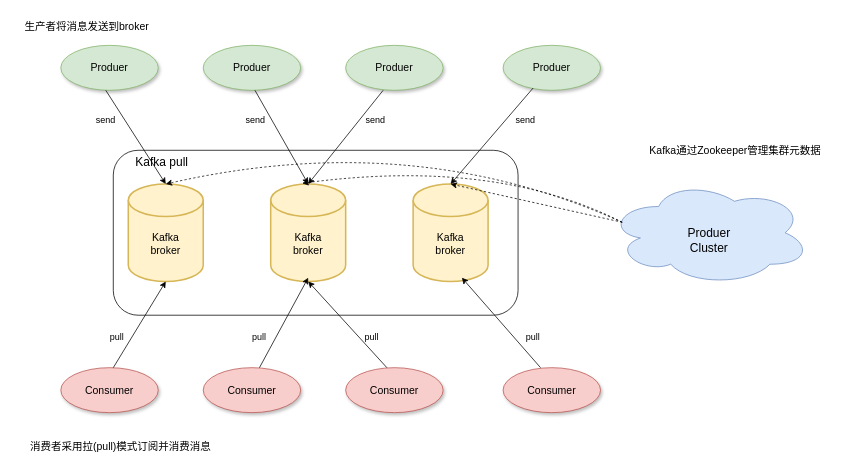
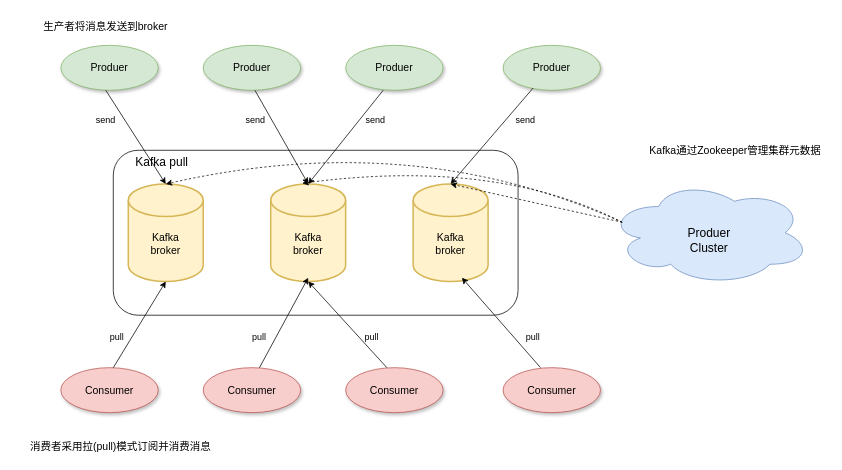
  <mxCell id="0" />
  <mxCell id="1" parent="0" />
  <mxCell id="2" value="" style="rounded=1;whiteSpace=wrap;html=1;" parent="1" vertex="1"><mxGeometry x="150" y="200" width="540" height="220" as="geometry" /></mxCell>
  <mxCell id="3" value="" style="strokeWidth=2;html=1;shape=mxgraph.flowchart.database;whiteSpace=wrap;fillColor=#fff2cc;strokeColor=#d6b656;shadow=0;" parent="1" vertex="1"><mxGeometry x="170" y="245" width="100" height="130" as="geometry" /></mxCell>
  <mxCell id="4" value="&lt;font style=&quot;font-size: 16px&quot;&gt;Kafka pull&lt;/font&gt;" style="text;html=1;strokeColor=none;fillColor=none;align=center;verticalAlign=middle;whiteSpace=wrap;rounded=0;" parent="1" vertex="1"><mxGeometry x="160" y="200" width="110" height="30" as="geometry" /></mxCell>
  <mxCell id="5" value="&lt;font style=&quot;font-size: 14px&quot;&gt;Kafka&lt;br&gt;broker&lt;/font&gt;" style="text;html=1;strokeColor=none;fillColor=none;align=center;verticalAlign=middle;whiteSpace=wrap;rounded=0;" parent="1" vertex="1"><mxGeometry x="190" y="300" width="60" height="50" as="geometry" /></mxCell>
  <mxCell id="6" value="" style="strokeWidth=2;html=1;shape=mxgraph.flowchart.database;whiteSpace=wrap;fillColor=#fff2cc;strokeColor=#d6b656;" parent="1" vertex="1"><mxGeometry x="550" y="245" width="100" height="130" as="geometry" /></mxCell>
  <mxCell id="7" value="&lt;font style=&quot;font-size: 14px&quot;&gt;Kafka&lt;br&gt;broker&lt;/font&gt;" style="text;html=1;strokeColor=none;fillColor=none;align=center;verticalAlign=middle;whiteSpace=wrap;rounded=0;" parent="1" vertex="1"><mxGeometry x="570" y="300" width="60" height="50" as="geometry" /></mxCell>
  <mxCell id="8" value="" style="strokeWidth=2;html=1;shape=mxgraph.flowchart.database;whiteSpace=wrap;fillColor=#fff2cc;strokeColor=#d6b656;" parent="1" vertex="1"><mxGeometry x="360" y="245" width="100" height="130" as="geometry" /></mxCell>
  <mxCell id="9" value="&lt;font style=&quot;font-size: 14px&quot;&gt;Kafka&lt;br&gt;broker&lt;/font&gt;" style="text;html=1;strokeColor=none;fillColor=none;align=center;verticalAlign=middle;whiteSpace=wrap;rounded=0;" parent="1" vertex="1"><mxGeometry x="380" y="300" width="60" height="50" as="geometry" /></mxCell>
  <mxCell id="10" value="" style="ellipse;whiteSpace=wrap;html=1;fillColor=#d5e8d4;strokeColor=#82b366;shadow=1;" parent="1" vertex="1"><mxGeometry x="80" y="60" width="130" height="60" as="geometry" /></mxCell>
  <mxCell id="11" value="&lt;font style=&quot;font-size: 14px&quot;&gt;Produer&lt;/font&gt;" style="text;html=1;strokeColor=none;fillColor=none;align=center;verticalAlign=middle;whiteSpace=wrap;rounded=0;" parent="1" vertex="1"><mxGeometry x="110" y="80" width="70" height="20" as="geometry" /></mxCell>
  <mxCell id="12" value="" style="ellipse;whiteSpace=wrap;html=1;fillColor=#d5e8d4;strokeColor=#82b366;shadow=1;" parent="1" vertex="1"><mxGeometry x="270" y="60" width="130" height="60" as="geometry" /></mxCell>
  <mxCell id="13" value="&lt;font style=&quot;font-size: 14px&quot;&gt;Produer&lt;/font&gt;" style="text;html=1;strokeColor=none;fillColor=none;align=center;verticalAlign=middle;whiteSpace=wrap;rounded=0;" parent="1" vertex="1"><mxGeometry x="300" y="80" width="70" height="20" as="geometry" /></mxCell>
  <mxCell id="14" value="" style="ellipse;whiteSpace=wrap;html=1;fillColor=#d5e8d4;strokeColor=#82b366;shadow=1;" parent="1" vertex="1"><mxGeometry x="460" y="60" width="130" height="60" as="geometry" /></mxCell>
  <mxCell id="15" value="&lt;font style=&quot;font-size: 14px&quot;&gt;Produer&lt;/font&gt;" style="text;html=1;strokeColor=none;fillColor=none;align=center;verticalAlign=middle;whiteSpace=wrap;rounded=0;" parent="1" vertex="1"><mxGeometry x="490" y="80" width="70" height="20" as="geometry" /></mxCell>
  <mxCell id="16" value="" style="ellipse;whiteSpace=wrap;html=1;fillColor=#d5e8d4;strokeColor=#82b366;shadow=1;" parent="1" vertex="1"><mxGeometry x="670" y="60" width="130" height="60" as="geometry" /></mxCell>
  <mxCell id="17" value="&lt;font style=&quot;font-size: 14px&quot;&gt;Produer&lt;/font&gt;" style="text;html=1;strokeColor=none;fillColor=none;align=center;verticalAlign=middle;whiteSpace=wrap;rounded=0;" parent="1" vertex="1"><mxGeometry x="700" y="80" width="70" height="20" as="geometry" /></mxCell>
  <mxCell id="18" value="" style="endArrow=classic;html=1;entryX=0.5;entryY=0;entryDx=0;entryDy=0;entryPerimeter=0;" parent="1" target="3" edge="1"><mxGeometry width="50" height="50" relative="1" as="geometry"><mxPoint x="140" y="120" as="sourcePoint" /><mxPoint x="210" y="260" as="targetPoint" /></mxGeometry></mxCell>
  <mxCell id="19" value="" style="endArrow=classic;html=1;entryX=0.5;entryY=0;entryDx=0;entryDy=0;entryPerimeter=0;" parent="1" edge="1" target="8"><mxGeometry width="50" height="50" relative="1" as="geometry"><mxPoint x="339" y="120" as="sourcePoint" /><mxPoint x="400" y="247.99" as="targetPoint" /></mxGeometry></mxCell>
  <mxCell id="20" value="" style="endArrow=classic;html=1;entryX=0.5;entryY=0;entryDx=0;entryDy=0;entryPerimeter=0;" parent="1" edge="1" target="8"><mxGeometry width="50" height="50" relative="1" as="geometry"><mxPoint x="510" y="120" as="sourcePoint" /><mxPoint x="420" y="248" as="targetPoint" /></mxGeometry></mxCell>
  <mxCell id="21" value="" style="endArrow=classic;html=1;entryX=0.5;entryY=0;entryDx=0;entryDy=0;entryPerimeter=0;" parent="1" target="6" edge="1"><mxGeometry width="50" height="50" relative="1" as="geometry"><mxPoint x="710" y="117" as="sourcePoint" /><mxPoint x="630" y="245" as="targetPoint" /></mxGeometry></mxCell>
  <mxCell id="22" value="" style="ellipse;whiteSpace=wrap;html=1;fillColor=#f8cecc;strokeColor=#b85450;shadow=1;" parent="1" vertex="1"><mxGeometry x="80" y="490" width="130" height="60" as="geometry" /></mxCell>
  <mxCell id="23" value="&lt;font style=&quot;font-size: 14px&quot;&gt;Consumer&lt;/font&gt;" style="text;html=1;strokeColor=none;fillColor=none;align=center;verticalAlign=middle;whiteSpace=wrap;rounded=0;" parent="1" vertex="1"><mxGeometry x="105" y="510" width="80" height="20" as="geometry" /></mxCell>
  <mxCell id="24" value="" style="ellipse;whiteSpace=wrap;html=1;fillColor=#f8cecc;strokeColor=#b85450;shadow=1;" parent="1" vertex="1"><mxGeometry x="270" y="490" width="130" height="60" as="geometry" /></mxCell>
  <mxCell id="25" value="&lt;font style=&quot;font-size: 14px&quot;&gt;Consumer&lt;/font&gt;" style="text;html=1;strokeColor=none;fillColor=none;align=center;verticalAlign=middle;whiteSpace=wrap;rounded=0;" parent="1" vertex="1"><mxGeometry x="295" y="510" width="80" height="20" as="geometry" /></mxCell>
  <mxCell id="26" value="" style="ellipse;whiteSpace=wrap;html=1;fillColor=#f8cecc;strokeColor=#b85450;shadow=1;" parent="1" vertex="1"><mxGeometry x="460" y="490" width="130" height="60" as="geometry" /></mxCell>
  <mxCell id="27" value="&lt;font style=&quot;font-size: 14px&quot;&gt;Consumer&lt;/font&gt;" style="text;html=1;strokeColor=none;fillColor=none;align=center;verticalAlign=middle;whiteSpace=wrap;rounded=0;" parent="1" vertex="1"><mxGeometry x="485" y="510" width="80" height="20" as="geometry" /></mxCell>
  <mxCell id="28" value="" style="ellipse;whiteSpace=wrap;html=1;fillColor=#f8cecc;strokeColor=#b85450;shadow=1;sketch=0;" parent="1" vertex="1"><mxGeometry x="670" y="490" width="130" height="60" as="geometry" /></mxCell>
  <mxCell id="29" value="&lt;font style=&quot;font-size: 14px&quot;&gt;Consumer&lt;/font&gt;" style="text;html=1;strokeColor=none;fillColor=none;align=center;verticalAlign=middle;whiteSpace=wrap;rounded=0;" parent="1" vertex="1"><mxGeometry x="695" y="510" width="80" height="20" as="geometry" /></mxCell>
  <mxCell id="30" value="send" style="text;html=1;strokeColor=none;fillColor=none;align=center;verticalAlign=middle;whiteSpace=wrap;rounded=0;" parent="1" vertex="1"><mxGeometry x="680" y="150" width="40" height="20" as="geometry" /></mxCell>
  <mxCell id="31" value="send" style="text;html=1;strokeColor=none;fillColor=none;align=center;verticalAlign=middle;whiteSpace=wrap;rounded=0;" parent="1" vertex="1"><mxGeometry x="480" y="150" width="40" height="20" as="geometry" /></mxCell>
  <mxCell id="32" value="send" style="text;html=1;strokeColor=none;fillColor=none;align=center;verticalAlign=middle;whiteSpace=wrap;rounded=0;" parent="1" vertex="1"><mxGeometry x="320" y="150" width="40" height="20" as="geometry" /></mxCell>
  <mxCell id="33" value="send" style="text;html=1;strokeColor=none;fillColor=none;align=center;verticalAlign=middle;whiteSpace=wrap;rounded=0;" parent="1" vertex="1"><mxGeometry x="120" y="150" width="40" height="20" as="geometry" /></mxCell>
  <mxCell id="34" value="" style="endArrow=classic;html=1;entryX=0.5;entryY=1;entryDx=0;entryDy=0;entryPerimeter=0;" parent="1" target="3" edge="1"><mxGeometry width="50" height="50" relative="1" as="geometry"><mxPoint x="150" y="490" as="sourcePoint" /><mxPoint x="200" y="440" as="targetPoint" /></mxGeometry></mxCell>
  <mxCell id="35" value="" style="endArrow=classic;html=1;" parent="1" edge="1"><mxGeometry width="50" height="50" relative="1" as="geometry"><mxPoint x="345" y="490" as="sourcePoint" /><mxPoint x="410" y="370" as="targetPoint" /></mxGeometry></mxCell>
  <mxCell id="36" value="" style="endArrow=classic;html=1;entryX=0.5;entryY=1;entryDx=0;entryDy=0;entryPerimeter=0;" parent="1" target="8" edge="1"><mxGeometry width="50" height="50" relative="1" as="geometry"><mxPoint x="515" y="490" as="sourcePoint" /><mxPoint x="430" y="380" as="targetPoint" /></mxGeometry></mxCell>
  <mxCell id="37" value="" style="endArrow=classic;html=1;entryX=0.5;entryY=1;entryDx=0;entryDy=0;" parent="1" edge="1"><mxGeometry width="50" height="50" relative="1" as="geometry"><mxPoint x="720" y="490" as="sourcePoint" /><mxPoint x="615" y="370" as="targetPoint" /></mxGeometry></mxCell>
  <mxCell id="38" value="pull" style="text;html=1;strokeColor=none;fillColor=none;align=center;verticalAlign=middle;whiteSpace=wrap;rounded=0;" parent="1" vertex="1"><mxGeometry x="695" y="440" width="30" height="20" as="geometry" /></mxCell>
  <mxCell id="39" value="pull" style="text;html=1;strokeColor=none;fillColor=none;align=center;verticalAlign=middle;whiteSpace=wrap;rounded=0;" parent="1" vertex="1"><mxGeometry x="480" y="440" width="30" height="20" as="geometry" /></mxCell>
  <mxCell id="40" value="pull" style="text;html=1;strokeColor=none;fillColor=none;align=center;verticalAlign=middle;whiteSpace=wrap;rounded=0;" parent="1" vertex="1"><mxGeometry x="330" y="440" width="30" height="20" as="geometry" /></mxCell>
  <mxCell id="41" value="pull" style="text;html=1;strokeColor=none;fillColor=none;align=center;verticalAlign=middle;whiteSpace=wrap;rounded=0;" parent="1" vertex="1"><mxGeometry x="140" y="440" width="30" height="20" as="geometry" /></mxCell>
  <mxCell id="42" value="" style="ellipse;shape=cloud;whiteSpace=wrap;html=1;fillColor=#dae8fc;strokeColor=#6c8ebf;" parent="1" vertex="1"><mxGeometry x="810" y="240" width="270" height="140" as="geometry" /></mxCell>
  <mxCell id="43" value="&lt;font style=&quot;font-size: 16px&quot;&gt;Produer&lt;br&gt;Cluster&lt;/font&gt;" style="text;html=1;strokeColor=none;fillColor=none;align=center;verticalAlign=middle;whiteSpace=wrap;rounded=0;" parent="1" vertex="1"><mxGeometry x="905" y="300" width="80" height="40" as="geometry" /></mxCell>
- <mxCell id="44" value="&lt;font style=&quot;font-size: 14px&quot;&gt;生产者将消息发送到broker&lt;/font&gt;" style="text;html=1;strokeColor=none;fillColor=none;align=center;verticalAlign=middle;whiteSpace=wrap;rounded=0;shadow=1;sketch=0;" parent="1" vertex="1"><mxGeometry x="20" y="20" width="190" height="30" as="geometry" /></mxCell>
+ <mxCell id="44" value="&lt;font style=&quot;font-size: 14px&quot;&gt;生产者将消息发送到broker&lt;/font&gt;" style="text;html=1;strokeColor=none;fillColor=none;align=center;verticalAlign=middle;whiteSpace=wrap;rounded=0;shadow=1;sketch=0;" parent="1" vertex="1"><mxGeometry x="45" y="20" width="190" height="30" as="geometry" /></mxCell>
  <mxCell id="45" value="&lt;font style=&quot;font-size: 14px&quot;&gt;消费者采用拉(pull)模式订阅并消费消息&lt;/font&gt;" style="text;html=1;strokeColor=none;fillColor=none;align=center;verticalAlign=middle;whiteSpace=wrap;rounded=0;shadow=1;sketch=0;" parent="1" vertex="1"><mxGeometry x="30" y="585" width="260" height="20" as="geometry" /></mxCell>
  <mxCell id="46" value="&lt;font style=&quot;font-size: 14px&quot;&gt;Kafka通过Zookeeper管理集群元数据&lt;/font&gt;" style="text;html=1;strokeColor=none;fillColor=none;align=center;verticalAlign=middle;whiteSpace=wrap;rounded=0;shadow=1;sketch=0;" parent="1" vertex="1"><mxGeometry x="860" y="185" width="240" height="30" as="geometry" /></mxCell>
  <mxCell id="47" value="" style="endArrow=classic;html=1;exitX=0.07;exitY=0.4;exitDx=0;exitDy=0;exitPerimeter=0;entryX=0.5;entryY=0;entryDx=0;entryDy=0;entryPerimeter=0;curved=1;dashed=1;" edge="1" parent="1" source="42" target="3"><mxGeometry width="50" height="50" relative="1" as="geometry"><mxPoint x="900" y="490" as="sourcePoint" /><mxPoint x="950" y="440" as="targetPoint" /><Array as="points"><mxPoint x="550" y="170" /></Array></mxGeometry></mxCell>
  <mxCell id="48" value="" style="endArrow=classic;html=1;dashed=1;exitX=0.07;exitY=0.4;exitDx=0;exitDy=0;exitPerimeter=0;curved=1;entryX=0.42;entryY=-0.008;entryDx=0;entryDy=0;entryPerimeter=0;" edge="1" parent="1" source="42" target="8"><mxGeometry width="50" height="50" relative="1" as="geometry"><mxPoint x="530" y="450" as="sourcePoint" /><mxPoint x="410" y="247" as="targetPoint" /><Array as="points"><mxPoint y="210" x="660" /></Array></mxGeometry></mxCell>
  <mxCell id="49" value="" style="endArrow=classic;html=1;dashed=1;exitX=0.07;exitY=0.4;exitDx=0;exitDy=0;exitPerimeter=0;entryX=0.5;entryY=0;entryDx=0;entryDy=0;entryPerimeter=0;" edge="1" parent="1" source="42" target="6"><mxGeometry width="50" height="50" relative="1" as="geometry"><mxPoint x="530" y="450" as="sourcePoint" /><mxPoint x="580" y="400" as="targetPoint" /></mxGeometry></mxCell>
